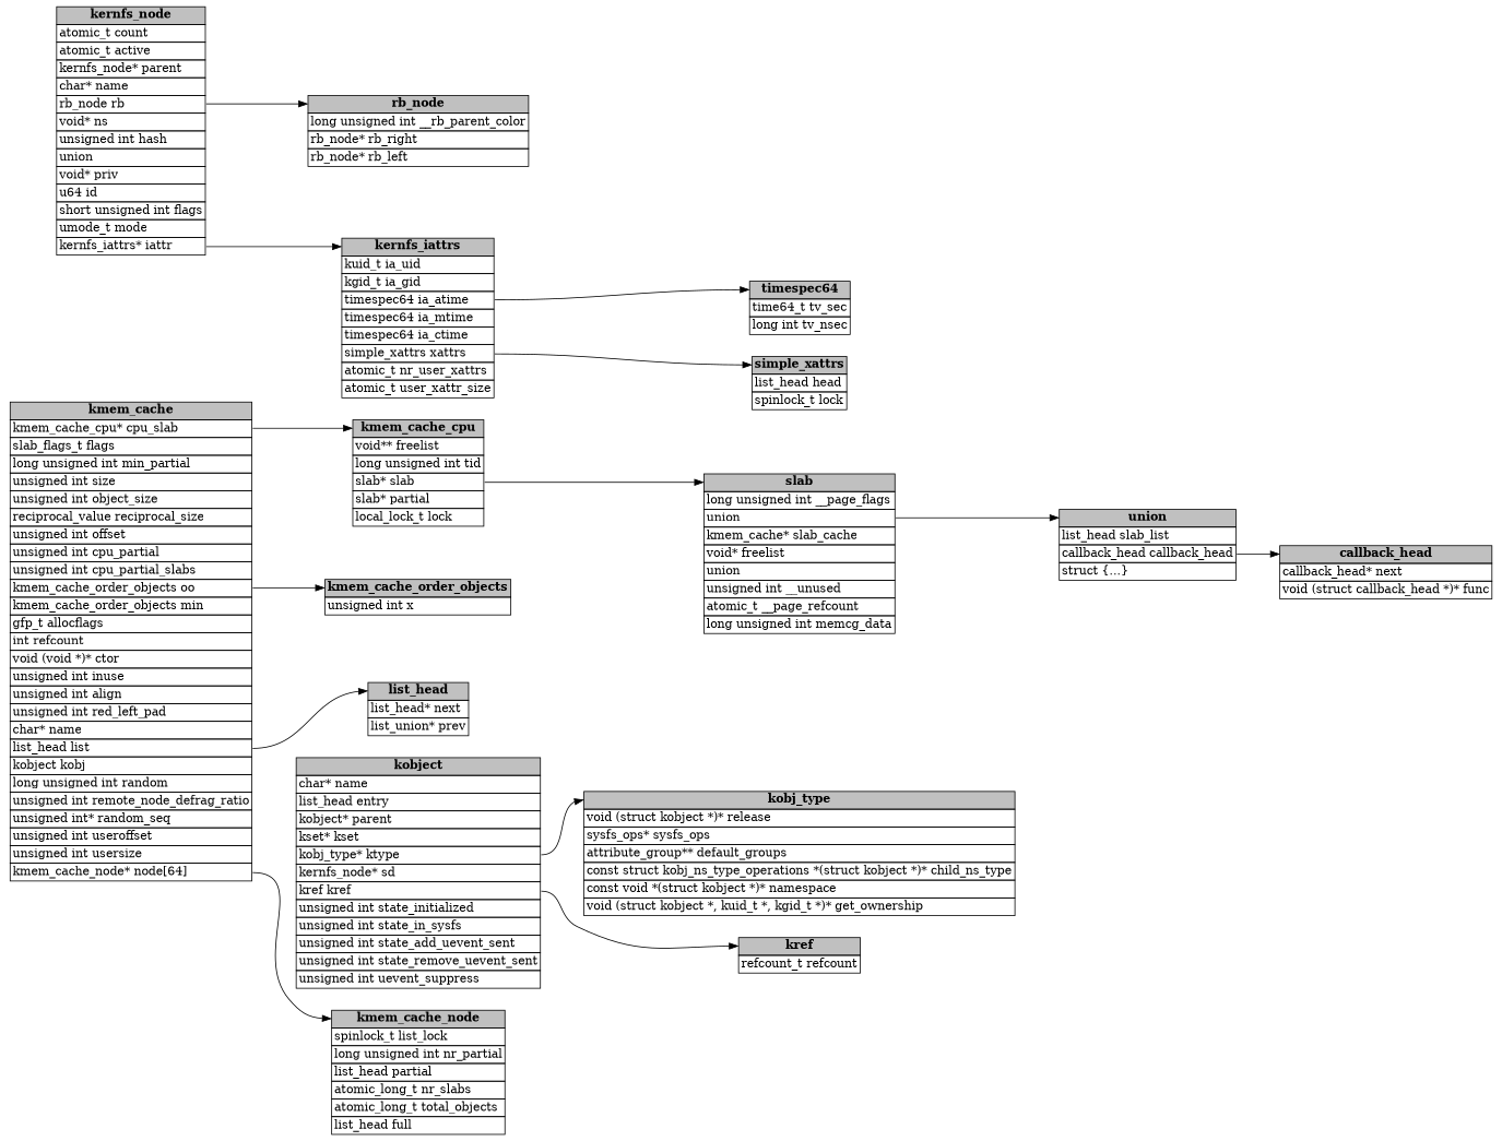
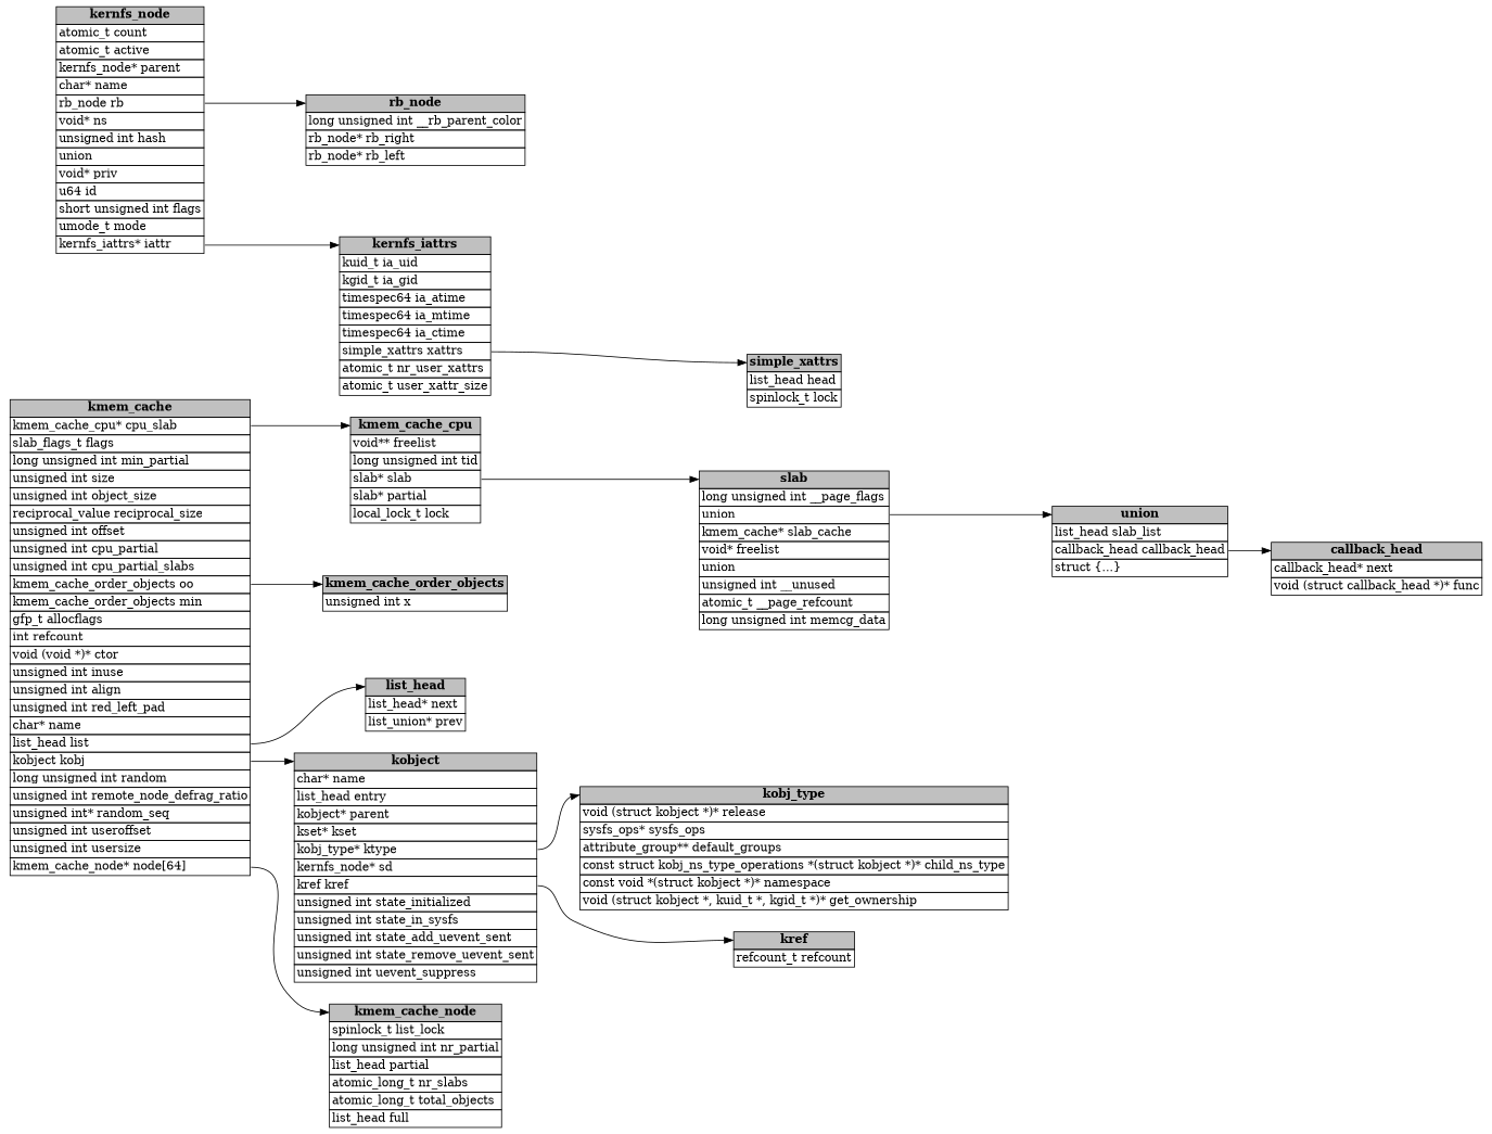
  digraph {
    rankdir=LR
    node [shape=plaintext]
    n1 [label=<<TABLE Title="kmem_cache" Border="0" CellBorder="1" CellSpacing="0"><TR><TD ID="kmem_cache" HREF=" " PORT="kmem_cache" ALIGN="CENTER" BGCOLOR="gray"><b>kmem_cache</b></TD></TR><TR><TD ID="kmem_cache_0" HREF=" " PORT="kmem_cache_0" ALIGN="LEFT">kmem_cache_cpu* cpu_slab</TD></TR><TR><TD ID="kmem_cache_1" HREF=" " PORT="kmem_cache_1" ALIGN="LEFT">slab_flags_t flags</TD></TR><TR><TD ID="kmem_cache_2" HREF=" " PORT="kmem_cache_2" ALIGN="LEFT">long unsigned int min_partial</TD></TR><TR><TD ID="kmem_cache_3" HREF=" " PORT="kmem_cache_3" ALIGN="LEFT">unsigned int size</TD></TR><TR><TD ID="kmem_cache_4" HREF=" " PORT="kmem_cache_4" ALIGN="LEFT">unsigned int object_size</TD></TR><TR><TD ID="kmem_cache_5" HREF=" " PORT="kmem_cache_5" ALIGN="LEFT">reciprocal_value reciprocal_size</TD></TR><TR><TD ID="kmem_cache_6" HREF=" " PORT="kmem_cache_6" ALIGN="LEFT">unsigned int offset</TD></TR><TR><TD ID="kmem_cache_7" HREF=" " PORT="kmem_cache_7" ALIGN="LEFT">unsigned int cpu_partial</TD></TR><TR><TD ID="kmem_cache_8" HREF=" " PORT="kmem_cache_8" ALIGN="LEFT">unsigned int cpu_partial_slabs</TD></TR><TR><TD ID="kmem_cache_9" HREF=" " PORT="kmem_cache_9" ALIGN="LEFT">kmem_cache_order_objects oo</TD></TR><TR><TD ID="kmem_cache_10" HREF=" " PORT="kmem_cache_10" ALIGN="LEFT">kmem_cache_order_objects min</TD></TR><TR><TD ID="kmem_cache_11" HREF=" " PORT="kmem_cache_11" ALIGN="LEFT">gfp_t allocflags</TD></TR><TR><TD ID="kmem_cache_12" HREF=" " PORT="kmem_cache_12" ALIGN="LEFT">int refcount</TD></TR><TR><TD ID="kmem_cache_13" HREF=" " PORT="kmem_cache_13" ALIGN="LEFT">void (void *)* ctor</TD></TR><TR><TD ID="kmem_cache_14" HREF=" " PORT="kmem_cache_14" ALIGN="LEFT">unsigned int inuse</TD></TR><TR><TD ID="kmem_cache_15" HREF=" " PORT="kmem_cache_15" ALIGN="LEFT">unsigned int align</TD></TR><TR><TD ID="kmem_cache_16" HREF=" " PORT="kmem_cache_16" ALIGN="LEFT">unsigned int red_left_pad</TD></TR><TR><TD ID="kmem_cache_17" HREF=" " PORT="kmem_cache_17" ALIGN="LEFT">char* name</TD></TR><TR><TD ID="kmem_cache_18" HREF=" " PORT="kmem_cache_18" ALIGN="LEFT">list_head list</TD></TR><TR><TD ID="kmem_cache_19" HREF=" " PORT="kmem_cache_19" ALIGN="LEFT">kobject kobj</TD></TR><TR><TD ID="kmem_cache_20" HREF=" " PORT="kmem_cache_20" ALIGN="LEFT">long unsigned int random</TD></TR><TR><TD ID="kmem_cache_21" HREF=" " PORT="kmem_cache_21" ALIGN="LEFT">unsigned int remote_node_defrag_ratio</TD></TR><TR><TD ID="kmem_cache_22" HREF=" " PORT="kmem_cache_22" ALIGN="LEFT">unsigned int* random_seq</TD></TR><TR><TD ID="kmem_cache_23" HREF=" " PORT="kmem_cache_23" ALIGN="LEFT">unsigned int useroffset</TD></TR><TR><TD ID="kmem_cache_24" HREF=" " PORT="kmem_cache_24" ALIGN="LEFT">unsigned int usersize</TD></TR><TR><TD ID="kmem_cache_25" HREF=" " PORT="kmem_cache_25" ALIGN="LEFT">kmem_cache_node* node[64]</TD></TR></TABLE>>]
    n2 [label=<<TABLE Title="kmem_cache_node" Border="0" CellBorder="1" CellSpacing="0"><TR><TD ID="kmem_cache_node" HREF=" " PORT="kmem_cache_node" ALIGN="CENTER" BGCOLOR="gray"><b>kmem_cache_node</b></TD></TR><TR><TD ID="kmem_cache_node_0" HREF=" " PORT="kmem_cache_node_0" ALIGN="LEFT">spinlock_t list_lock</TD></TR><TR><TD ID="kmem_cache_node_1" HREF=" " PORT="kmem_cache_node_1" ALIGN="LEFT">long unsigned int nr_partial</TD></TR><TR><TD ID="kmem_cache_node_2" HREF=" " PORT="kmem_cache_node_2" ALIGN="LEFT">list_head partial</TD></TR><TR><TD ID="kmem_cache_node_3" HREF=" " PORT="kmem_cache_node_3" ALIGN="LEFT">atomic_long_t nr_slabs</TD></TR><TR><TD ID="kmem_cache_node_4" HREF=" " PORT="kmem_cache_node_4" ALIGN="LEFT">atomic_long_t total_objects</TD></TR><TR><TD ID="kmem_cache_node_5" HREF=" " PORT="kmem_cache_node_5" ALIGN="LEFT">list_head full</TD></TR></TABLE>>]
    n3 [label=<<TABLE Title="kobject" Border="0" CellBorder="1" CellSpacing="0"><TR><TD ID="kobject" HREF=" " PORT="kobject" ALIGN="CENTER" BGCOLOR="gray"><b>kobject</b></TD></TR><TR><TD ID="kobject_0" HREF=" " PORT="kobject_0" ALIGN="LEFT">char* name</TD></TR><TR><TD ID="kobject_1" HREF=" " PORT="kobject_1" ALIGN="LEFT">list_head entry</TD></TR><TR><TD ID="kobject_2" HREF=" " PORT="kobject_2" ALIGN="LEFT">kobject* parent</TD></TR><TR><TD ID="kobject_3" HREF=" " PORT="kobject_3" ALIGN="LEFT">kset* kset</TD></TR><TR><TD ID="kobject_4" HREF=" " PORT="kobject_4" ALIGN="LEFT">kobj_type* ktype</TD></TR><TR><TD ID="kobject_5" HREF=" " PORT="kobject_5" ALIGN="LEFT">kernfs_node* sd</TD></TR><TR><TD ID="kobject_6" HREF=" " PORT="kobject_6" ALIGN="LEFT">kref kref</TD></TR><TR><TD ID="kobject_7" HREF=" " PORT="kobject_7" ALIGN="LEFT">unsigned int state_initialized</TD></TR><TR><TD ID="kobject_8" HREF=" " PORT="kobject_8" ALIGN="LEFT">unsigned int state_in_sysfs</TD></TR><TR><TD ID="kobject_9" HREF=" " PORT="kobject_9" ALIGN="LEFT">unsigned int state_add_uevent_sent</TD></TR><TR><TD ID="kobject_10" HREF=" " PORT="kobject_10" ALIGN="LEFT">unsigned int state_remove_uevent_sent</TD></TR><TR><TD ID="kobject_11" HREF=" " PORT="kobject_11" ALIGN="LEFT">unsigned int uevent_suppress</TD></TR></TABLE>>]
    n4 [label=<<TABLE Title="kmem_cache_cpu" Border="0" CellBorder="1" CellSpacing="0"><TR><TD ID="kmem_cache_cpu" HREF=" " PORT="kmem_cache_cpu" ALIGN="CENTER" BGCOLOR="gray"><b>kmem_cache_cpu</b></TD></TR><TR><TD ID="kmem_cache_cpu_0" HREF=" " PORT="kmem_cache_cpu_0" ALIGN="LEFT">void** freelist</TD></TR><TR><TD ID="kmem_cache_cpu_1" HREF=" " PORT="kmem_cache_cpu_1" ALIGN="LEFT">long unsigned int tid</TD></TR><TR><TD ID="kmem_cache_cpu_2" HREF=" " PORT="kmem_cache_cpu_2" ALIGN="LEFT">slab* slab</TD></TR><TR><TD ID="kmem_cache_cpu_3" HREF=" " PORT="kmem_cache_cpu_3" ALIGN="LEFT">slab* partial</TD></TR><TR><TD ID="kmem_cache_cpu_4" HREF=" " PORT="kmem_cache_cpu_4" ALIGN="LEFT">local_lock_t lock</TD></TR></TABLE>>]
    n5 [label=<<TABLE Title="kmem_cache_order_objects" Border="0" CellBorder="1" CellSpacing="0"><TR><TD ID="kmem_cache_order_objects" HREF=" " PORT="kmem_cache_order_objects" ALIGN="CENTER" BGCOLOR="gray"><b>kmem_cache_order_objects</b></TD></TR><TR><TD ID="kmem_cache_order_objects_0" HREF=" " PORT="kmem_cache_order_objects_0" ALIGN="LEFT">unsigned int x</TD></TR></TABLE>>]
    n6 [label=<<TABLE Title="list_head" Border="0" CellBorder="1" CellSpacing="0"><TR><TD ID="list_head" HREF=" " PORT="list_head" ALIGN="CENTER" BGCOLOR="gray"><b>list_head</b></TD></TR><TR><TD ID="list_head_0" HREF=" " PORT="list_head_0" ALIGN="LEFT">list_head* next</TD></TR><TR><TD ID="list_head_1" HREF=" " PORT="list_head_1" ALIGN="LEFT">list_union* prev</TD></TR></TABLE>>]
    n7 [label=<<TABLE Title="kref" Border="0" CellBorder="1" CellSpacing="0"><TR><TD ID="kref" HREF=" " PORT="kref" ALIGN="CENTER" BGCOLOR="gray"><b>kref</b></TD></TR><TR><TD ID="kref_0" HREF=" " PORT="kref_0" ALIGN="LEFT">refcount_t refcount</TD></TR></TABLE>>]
    n8 [label=<<TABLE Title="kobj_type" Border="0" CellBorder="1" CellSpacing="0"><TR><TD ID="kobj_type" HREF=" " PORT="kobj_type" ALIGN="CENTER" BGCOLOR="gray"><b>kobj_type</b></TD></TR><TR><TD ID="kobj_type_0" HREF=" " PORT="kobj_type_0" ALIGN="LEFT">void (struct kobject *)* release</TD></TR><TR><TD ID="kobj_type_1" HREF=" " PORT="kobj_type_1" ALIGN="LEFT">sysfs_ops* sysfs_ops</TD></TR><TR><TD ID="kobj_type_2" HREF=" " PORT="kobj_type_2" ALIGN="LEFT">attribute_group** default_groups</TD></TR><TR><TD ID="kobj_type_3" HREF=" " PORT="kobj_type_3" ALIGN="LEFT">const struct kobj_ns_type_operations *(struct kobject *)* child_ns_type</TD></TR><TR><TD ID="kobj_type_4" HREF=" " PORT="kobj_type_4" ALIGN="LEFT">const void *(struct kobject *)* namespace</TD></TR><TR><TD ID="kobj_type_5" HREF=" " PORT="kobj_type_5" ALIGN="LEFT">void (struct kobject *, kuid_t *, kgid_t *)* get_ownership</TD></TR></TABLE>>]
    n9 [label=<<TABLE Title="slab" Border="0" CellBorder="1" CellSpacing="0"><TR><TD ID="slab" HREF=" " PORT="slab" ALIGN="CENTER" BGCOLOR="gray"><b>slab</b></TD></TR><TR><TD ID="slab_0" HREF=" " PORT="slab_0" ALIGN="LEFT">long unsigned int __page_flags</TD></TR><TR><TD ID="slab_1" HREF=" " PORT="slab_1" ALIGN="LEFT">union </TD></TR><TR><TD ID="slab_2" HREF=" " PORT="slab_2" ALIGN="LEFT">kmem_cache* slab_cache</TD></TR><TR><TD ID="slab_3" HREF=" " PORT="slab_3" ALIGN="LEFT">void* freelist</TD></TR><TR><TD ID="slab_4" HREF=" " PORT="slab_4" ALIGN="LEFT">union </TD></TR><TR><TD ID="slab_5" HREF=" " PORT="slab_5" ALIGN="LEFT">unsigned int __unused</TD></TR><TR><TD ID="slab_6" HREF=" " PORT="slab_6" ALIGN="LEFT">atomic_t __page_refcount</TD></TR><TR><TD ID="slab_7" HREF=" " PORT="slab_7" ALIGN="LEFT">long unsigned int memcg_data</TD></TR></TABLE>>]
    n10 [label=<<TABLE Title="kernfs_node" Border="0" CellBorder="1" CellSpacing="0"><TR><TD ID="kernfs_node" HREF=" " PORT="kernfs_node" ALIGN="CENTER" BGCOLOR="gray"><b>kernfs_node</b></TD></TR><TR><TD ID="kernfs_node_0" HREF=" " PORT="kernfs_node_0" ALIGN="LEFT">atomic_t count</TD></TR><TR><TD ID="kernfs_node_1" HREF=" " PORT="kernfs_node_1" ALIGN="LEFT">atomic_t active</TD></TR><TR><TD ID="kernfs_node_2" HREF=" " PORT="kernfs_node_2" ALIGN="LEFT">kernfs_node* parent</TD></TR><TR><TD ID="kernfs_node_3" HREF=" " PORT="kernfs_node_3" ALIGN="LEFT">char* name</TD></TR><TR><TD ID="kernfs_node_4" HREF=" " PORT="kernfs_node_4" ALIGN="LEFT">rb_node rb</TD></TR><TR><TD ID="kernfs_node_5" HREF=" " PORT="kernfs_node_5" ALIGN="LEFT">void* ns</TD></TR><TR><TD ID="kernfs_node_6" HREF=" " PORT="kernfs_node_6" ALIGN="LEFT">unsigned int hash</TD></TR><TR><TD ID="kernfs_node_7" HREF=" " PORT="kernfs_node_7" ALIGN="LEFT">union </TD></TR><TR><TD ID="kernfs_node_8" HREF=" " PORT="kernfs_node_8" ALIGN="LEFT">void* priv</TD></TR><TR><TD ID="kernfs_node_9" HREF=" " PORT="kernfs_node_9" ALIGN="LEFT">u64 id</TD></TR><TR><TD ID="kernfs_node_10" HREF=" " PORT="kernfs_node_10" ALIGN="LEFT">short unsigned int flags</TD></TR><TR><TD ID="kernfs_node_11" HREF=" " PORT="kernfs_node_11" ALIGN="LEFT">umode_t mode</TD></TR><TR><TD ID="kernfs_node_12" HREF=" " PORT="kernfs_node_12" ALIGN="LEFT">kernfs_iattrs* iattr</TD></TR></TABLE>>]
    n11 [label=<<TABLE Title="rb_node" Border="0" CellBorder="1" CellSpacing="0"><TR><TD ID="rb_node" HREF=" " PORT="rb_node" ALIGN="CENTER" BGCOLOR="gray"><b>rb_node</b></TD></TR><TR><TD ID="rb_node_0" HREF=" " PORT="rb_node_0" ALIGN="LEFT">long unsigned int __rb_parent_color</TD></TR><TR><TD ID="rb_node_1" HREF=" " PORT="rb_node_1" ALIGN="LEFT">rb_node* rb_right</TD></TR><TR><TD ID="rb_node_2" HREF=" " PORT="rb_node_2" ALIGN="LEFT">rb_node* rb_left</TD></TR></TABLE>>]
    n12 [label=<<TABLE Title="kernfs_iattrs" Border="0" CellBorder="1" CellSpacing="0"><TR><TD ID="kernfs_iattrs" HREF=" " PORT="kernfs_iattrs" ALIGN="CENTER" BGCOLOR="gray"><b>kernfs_iattrs</b></TD></TR><TR><TD ID="kernfs_iattrs_0" HREF=" " PORT="kernfs_iattrs_0" ALIGN="LEFT">kuid_t ia_uid</TD></TR><TR><TD ID="kernfs_iattrs_1" HREF=" " PORT="kernfs_iattrs_1" ALIGN="LEFT">kgid_t ia_gid</TD></TR><TR><TD ID="kernfs_iattrs_2" HREF=" " PORT="kernfs_iattrs_2" ALIGN="LEFT">timespec64 ia_atime</TD></TR><TR><TD ID="kernfs_iattrs_3" HREF=" " PORT="kernfs_iattrs_3" ALIGN="LEFT">timespec64 ia_mtime</TD></TR><TR><TD ID="kernfs_iattrs_4" HREF=" " PORT="kernfs_iattrs_4" ALIGN="LEFT">timespec64 ia_ctime</TD></TR><TR><TD ID="kernfs_iattrs_5" HREF=" " PORT="kernfs_iattrs_5" ALIGN="LEFT">simple_xattrs xattrs</TD></TR><TR><TD ID="kernfs_iattrs_6" HREF=" " PORT="kernfs_iattrs_6" ALIGN="LEFT">atomic_t nr_user_xattrs</TD></TR><TR><TD ID="kernfs_iattrs_7" HREF=" " PORT="kernfs_iattrs_7" ALIGN="LEFT">atomic_t user_xattr_size</TD></TR></TABLE>>]
    n13 [label=<<TABLE Title="union" Border="0" CellBorder="1" CellSpacing="0"><TR><TD ID="union" HREF=" " PORT="union" ALIGN="CENTER" BGCOLOR="gray"><b>union</b></TD></TR><TR><TD ID="union_0" HREF=" " PORT="union_0" ALIGN="LEFT">list_head slab_list</TD></TR><TR><TD ID="union_1" HREF=" " PORT="union_1" ALIGN="LEFT">callback_head callback_head</TD></TR><TR><TD ID="union_2" HREF=" " PORT="union_2" ALIGN="LEFT">struct {...} </TD></TR></TABLE>>]
    n14 [label=<<TABLE Title="callback_head" Border="0" CellBorder="1" CellSpacing="0"><TR><TD ID="callback_head" HREF=" " PORT="callback_head" ALIGN="CENTER" BGCOLOR="gray"><b>callback_head</b></TD></TR><TR><TD ID="callback_head_0" HREF=" " PORT="callback_head_0" ALIGN="LEFT">callback_head* next</TD></TR><TR><TD ID="callback_head_1" HREF=" " PORT="callback_head_1" ALIGN="LEFT">void (struct callback_head *)* func</TD></TR></TABLE>>]
    n15 [label=<<TABLE Title="simple_xattrs" Border="0" CellBorder="1" CellSpacing="0"><TR><TD ID="simple_xattrs" HREF=" " PORT="simple_xattrs" ALIGN="CENTER" BGCOLOR="gray"><b>simple_xattrs</b></TD></TR><TR><TD ID="simple_xattrs_0" HREF=" " PORT="simple_xattrs_0" ALIGN="LEFT">list_head head</TD></TR><TR><TD ID="simple_xattrs_1" HREF=" " PORT="simple_xattrs_1" ALIGN="LEFT">spinlock_t lock</TD></TR></TABLE>>]
-   n16 [label=<<TABLE Title="timespec64" Border="0" CellBorder="1" CellSpacing="0"><TR><TD ID="timespec64" HREF=" " PORT="timespec64" ALIGN="CENTER" BGCOLOR="gray"><b>timespec64</b></TD></TR><TR><TD ID="timespec64_0" HREF=" " PORT="timespec64_0" ALIGN="LEFT">time64_t tv_sec</TD></TR><TR><TD ID="timespec64_1" HREF=" " PORT="timespec64_1" ALIGN="LEFT">long int tv_nsec</TD></TR></TABLE>>]
    n1 -> n2 [headport=kmem_cache_node tailport=kmem_cache_25]
+   n1 -> n3 [headport=kobject tailport=kmem_cache_19]
    n1 -> n4 [headport=kmem_cache_cpu tailport=kmem_cache_0]
    n1 -> n5 [headport=kmem_cache_order_objects tailport=kmem_cache_9]
    n1 -> n6 [headport=list_head tailport=kmem_cache_18]
    n3 -> n7 [headport=kref tailport=kobject_6]
    n3 -> n8 [headport=kobj_type tailport=kobject_4]
    n4 -> n9 [headport=slab tailport=kmem_cache_cpu_2]
    n9 -> n13 [headport=union tailport=slab_1]
    n10 -> n11 [headport=rb_node tailport=kernfs_node_4]
    n10 -> n12 [headport=kernfs_iattrs tailport=kernfs_node_12]
    n12 -> n15 [headport=simple_xattrs tailport=kernfs_iattrs_5]
-   n12 -> n16 [headport=timespec64 tailport=kernfs_iattrs_2]
    n13 -> n14 [headport=callback_head tailport=union_1]
  }
